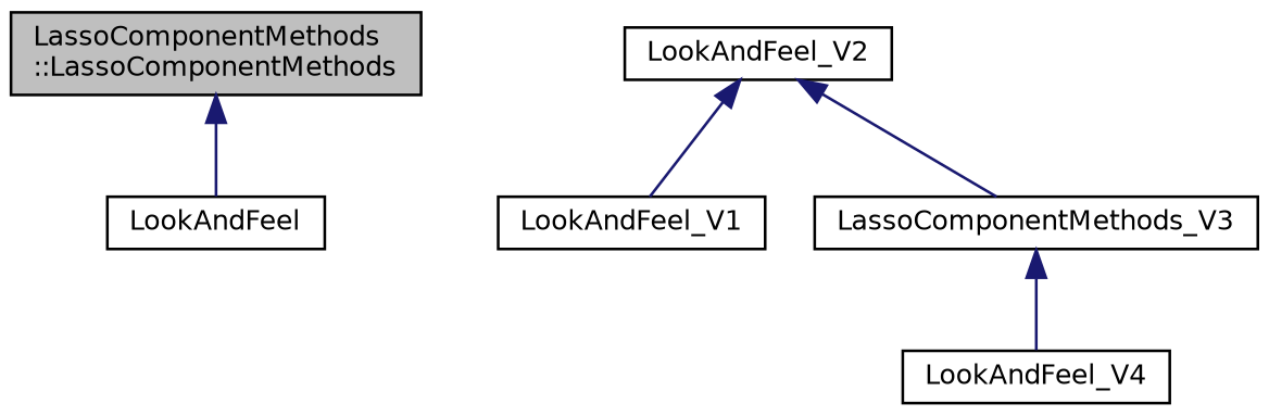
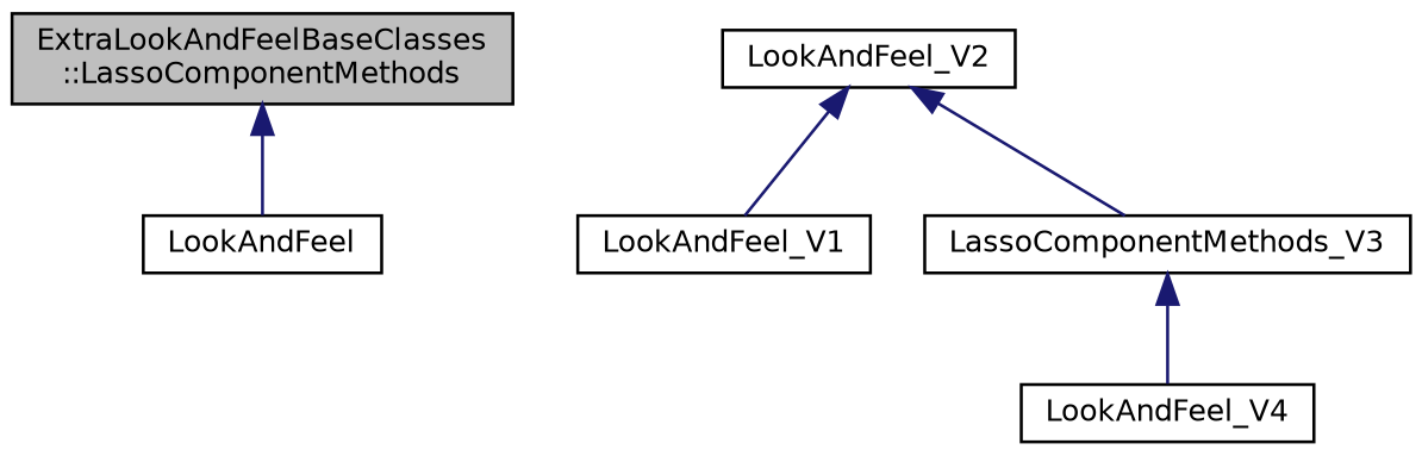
  digraph {
    node [color=black fontname=Helvetica fontsize=10 shape=record]
    edge [color=midnightblue dir=back fontname=Helvetica fontsize=10 labelfontname=Helvetica labelfontsize=10 style=solid]
-   n1 [fillcolor=grey75 fontcolor=black height=0.2 label="LassoComponentMethods\l::LassoComponentMethods" style=filled width=0.4]
+   n1 [fillcolor=grey75 fontcolor=black height=0.2 label="ExtraLookAndFeelBaseClasses\l::LassoComponentMethods" style=filled width=0.4]
    n2 [height=0.2 label=LookAndFeel width=0.4]
    n3 [height=0.2 label=LookAndFeel_V2 width=0.4]
    n4 [height=0.2 label=LookAndFeel_V1 width=0.4]
    n5 [height=0.2 label=LassoComponentMethods_V3 width=0.4]
    n6 [height=0.2 label=LookAndFeel_V4 width=0.4]
    n1 -> n2
    n3 -> n4
    n3 -> n5
    n5 -> n6
  }
